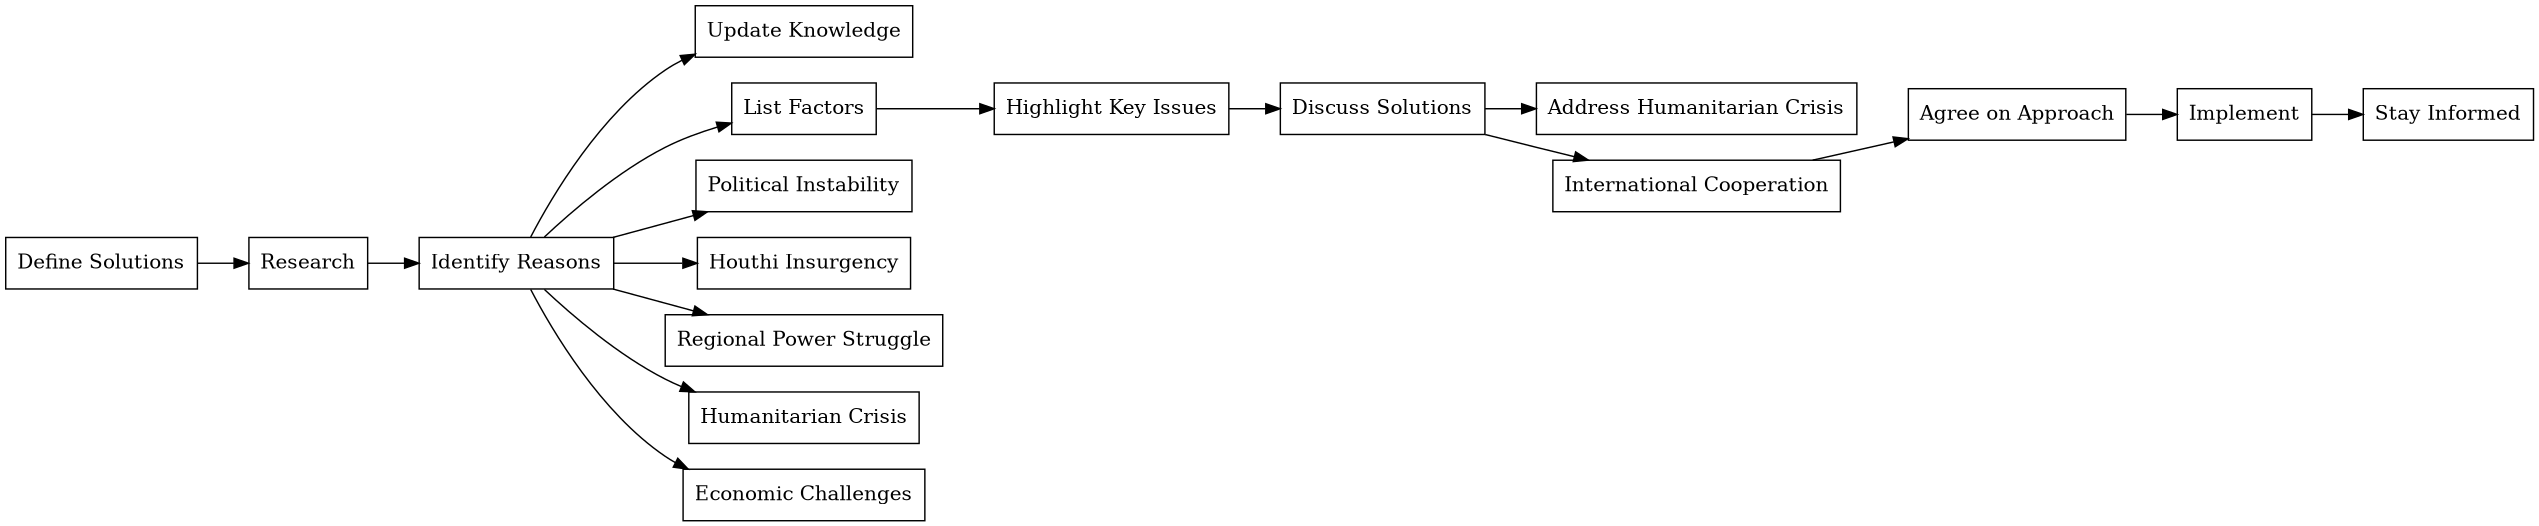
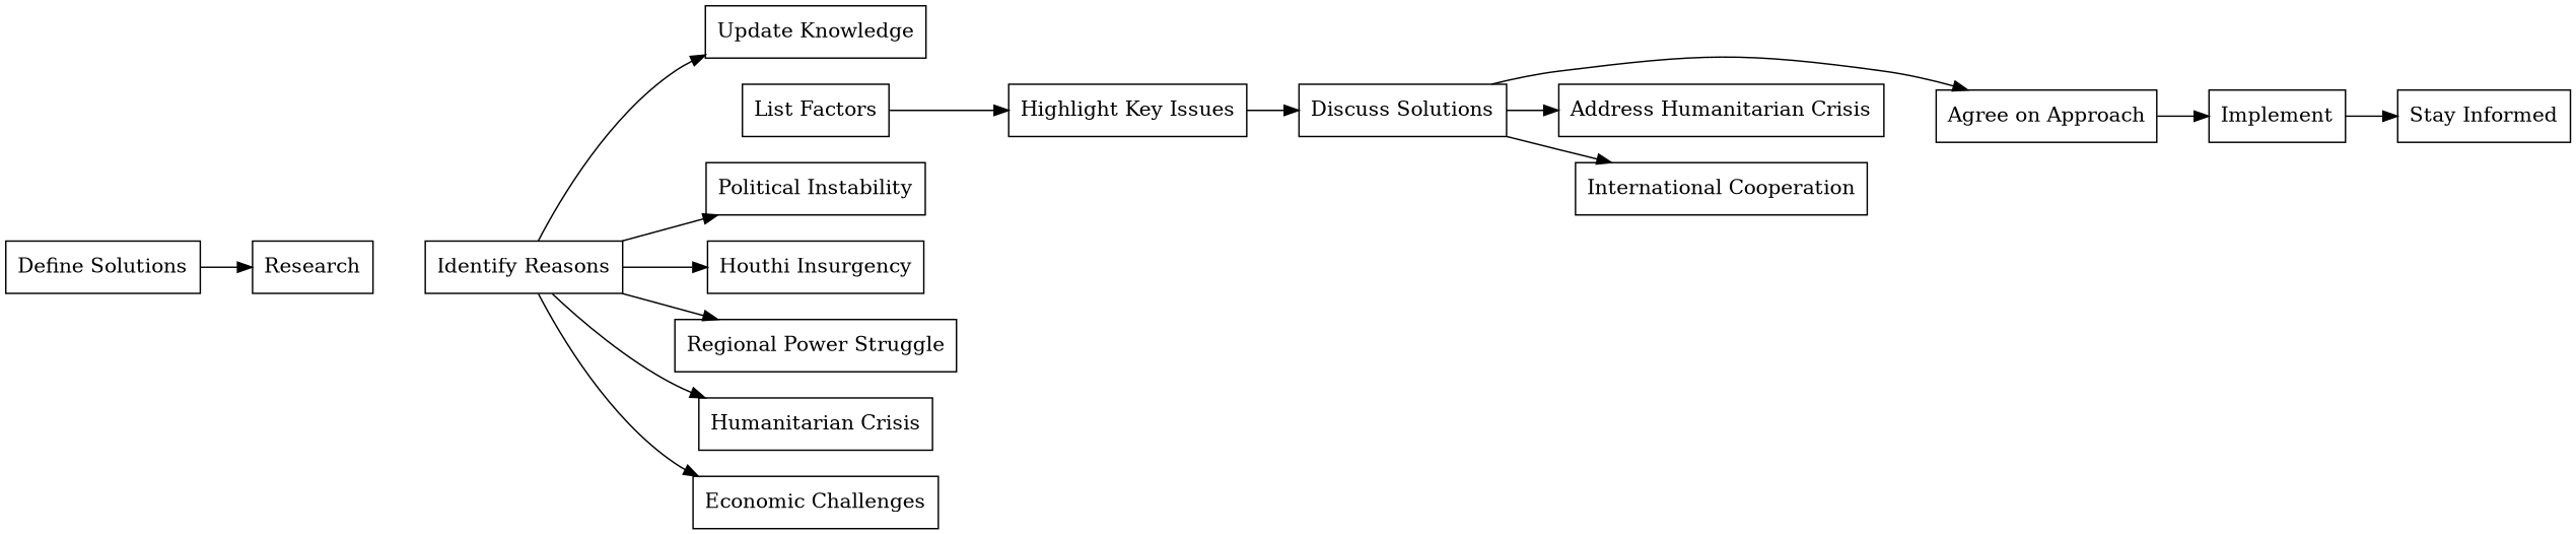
  digraph {
    rankdir=LR
    node [shape=box]
    n1 [label="Define Solutions"]
    Research
    "Identify Reasons"
    "Update Knowledge"
    "List Factors"
    "Political Instability"
    "Houthi Insurgency"
    "Regional Power Struggle"
    "Humanitarian Crisis"
    "Economic Challenges"
    "Highlight Key Issues"
    "Discuss Solutions"
    "Agree on Approach"
    "Address Humanitarian Crisis"
    "International Cooperation"
    Implement
    "Stay Informed"
    n1 -> Research
-   Research -> "Identify Reasons"
    "Identify Reasons" -> "Update Knowledge"
-   "Identify Reasons" -> "List Factors"
    "Identify Reasons" -> "Political Instability"
    "Identify Reasons" -> "Houthi Insurgency"
    "Identify Reasons" -> "Regional Power Struggle"
    "Identify Reasons" -> "Humanitarian Crisis"
    "Identify Reasons" -> "Economic Challenges"
    "List Factors" -> "Highlight Key Issues"
    "Highlight Key Issues" -> "Discuss Solutions"
-   "International Cooperation" -> "Agree on Approach"
+   "Discuss Solutions" -> "Agree on Approach"
    "Discuss Solutions" -> "Address Humanitarian Crisis"
    "Discuss Solutions" -> "International Cooperation"
    "Agree on Approach" -> Implement
    Implement -> "Stay Informed"
  }
